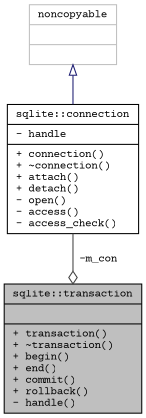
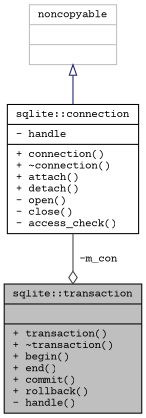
  digraph {
    fontname="Courier Prime"
    node [color=black fontname="Courier Prime" fontsize=10 shape=record]
    edge [fontname="Courier Prime" fontsize=10 labelfontname=Helvetica labelfontsize=10 style=solid]
    n1 [fillcolor=grey75 fontcolor=black height=0.2 label="{sqlite::transaction\n||+ transaction()\l+ ~transaction()\l+ begin()\l+ end()\l+ commit()\l+ rollback()\l- handle()\l}" style=filled width=0.4]
-   n2 [height=0.2 label="{sqlite::connection\n|- handle\l|+ connection()\l+ ~connection()\l+ attach()\l+ detach()\l- open()\l- access()\l- access_check()\l}" width=0.4]
+   n2 [height=0.2 label="{sqlite::connection\n|- handle\l|+ connection()\l+ ~connection()\l+ attach()\l+ detach()\l- open()\l- close()\l- access_check()\l}" width=0.4]
    n3 [color=grey75 height=0.2 label="{noncopyable\n||}" width=0.4]
    n2 -> n1 [arrowhead=odiamond color=grey25 label=" -m_con"]
    n3 -> n2 [arrowtail=onormal color=midnightblue dir=back]
  }
